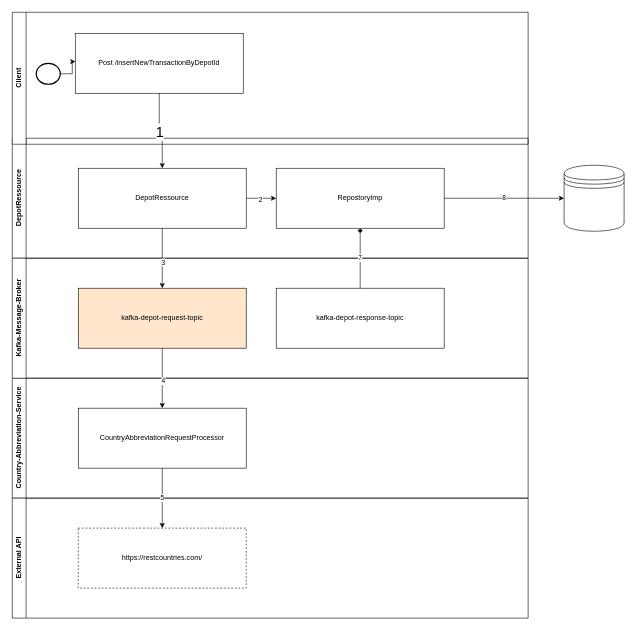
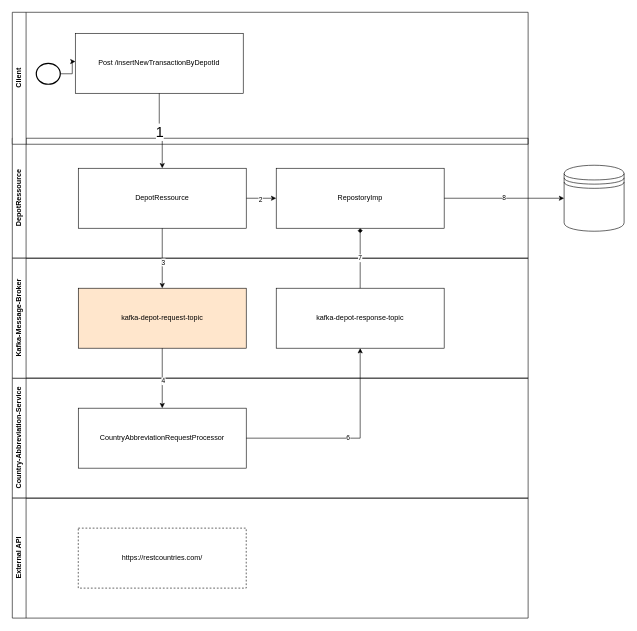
  <mxCell id="0" />
  <mxCell id="1" parent="0" />
  <mxCell id="2" value="DepotRessource" style="swimlane;horizontal=0;whiteSpace=wrap;html=1;" parent="1" vertex="1"><mxGeometry x="20" y="230" width="860" height="200" as="geometry" /></mxCell>
  <mxCell id="3" style="edgeStyle=orthogonalEdgeStyle;rounded=0;orthogonalLoop=1;jettySize=auto;html=1;entryX=0;entryY=0.5;entryDx=0;entryDy=0;" edge="1" parent="2" source="5" target="6"><mxGeometry relative="1" as="geometry" /></mxCell>
  <mxCell id="4" value="2" style="edgeLabel;html=1;align=center;verticalAlign=middle;resizable=0;points=[];" vertex="1" connectable="0" parent="3"><mxGeometry x="-0.091" y="-1" relative="1" as="geometry"><mxPoint as="offset" /></mxGeometry></mxCell>
  <mxCell id="5" value="DepotRessource" style="rounded=0;whiteSpace=wrap;html=1;" parent="2" vertex="1"><mxGeometry x="110" y="50" width="280" height="100" as="geometry" /></mxCell>
  <mxCell id="6" value="RepostoryImp" style="rounded=0;whiteSpace=wrap;html=1;" vertex="1" parent="2"><mxGeometry x="440" y="50" width="280" height="100" as="geometry" /></mxCell>
  <mxCell id="7" value="Client" style="swimlane;horizontal=0;whiteSpace=wrap;html=1;" parent="1" vertex="1"><mxGeometry x="20" y="20" width="860" height="220" as="geometry" /></mxCell>
  <mxCell id="8" value="Post /insertNewTransactionByDepotId" style="rounded=0;whiteSpace=wrap;html=1;" parent="7" vertex="1"><mxGeometry x="105" y="35" width="280" height="100" as="geometry" /></mxCell>
  <mxCell id="9" style="edgeStyle=orthogonalEdgeStyle;rounded=0;orthogonalLoop=1;jettySize=auto;html=1;entryX=0.001;entryY=0.471;entryDx=0;entryDy=0;entryPerimeter=0;" edge="1" parent="7" source="10" target="8"><mxGeometry relative="1" as="geometry" /></mxCell>
  <mxCell id="10" value="" style="strokeWidth=2;html=1;shape=mxgraph.flowchart.start_2;whiteSpace=wrap;" vertex="1" parent="7"><mxGeometry x="40" y="85" width="40" height="35" as="geometry" /></mxCell>
  <mxCell id="11" value="Country-Abbreviation-Service" style="swimlane;horizontal=0;whiteSpace=wrap;html=1;" parent="1" vertex="1"><mxGeometry x="20" y="630" width="860" height="200" as="geometry" /></mxCell>
  <mxCell id="12" value="CountryAbbreviationRequestProcessor" style="rounded=0;whiteSpace=wrap;html=1;" vertex="1" parent="11"><mxGeometry x="110" y="50" width="280" height="100" as="geometry" /></mxCell>
  <mxCell id="13" value="Kafka-Message-Broker" style="swimlane;horizontal=0;whiteSpace=wrap;html=1;" parent="1" vertex="1"><mxGeometry x="20" y="430" width="860" height="200" as="geometry" /></mxCell>
  <mxCell id="14" value="kafka-depot-request-topic" style="rounded=0;whiteSpace=wrap;html=1;fillColor=#ffe6cc;" parent="13" vertex="1"><mxGeometry x="110" y="50" width="280" height="100" as="geometry" /></mxCell>
  <mxCell id="15" value="kafka-depot-response-topic" style="rounded=0;whiteSpace=wrap;html=1;" vertex="1" parent="13"><mxGeometry x="440" y="50" width="280" height="100" as="geometry" /></mxCell>
  <mxCell id="16" value="" style="shape=datastore;whiteSpace=wrap;html=1;" parent="1" vertex="1"><mxGeometry x="940" y="275" width="100" height="110" as="geometry" /></mxCell>
  <mxCell id="17" style="edgeStyle=orthogonalEdgeStyle;rounded=0;orthogonalLoop=1;jettySize=auto;html=1;" edge="1" parent="1" source="8" target="5"><mxGeometry relative="1" as="geometry" /></mxCell>
  <mxCell id="18" value="&lt;font style=&quot;font-size: 24px;&quot;&gt;1&lt;/font&gt;" style="edgeLabel;html=1;align=center;verticalAlign=middle;resizable=0;points=[];" vertex="1" connectable="0" parent="17"><mxGeometry x="-0.305" relative="1" as="geometry"><mxPoint y="19" as="offset" /></mxGeometry></mxCell>
  <mxCell id="19" style="edgeStyle=orthogonalEdgeStyle;rounded=0;orthogonalLoop=1;jettySize=auto;html=1;" edge="1" parent="1" source="5" target="14"><mxGeometry relative="1" as="geometry" /></mxCell>
  <mxCell id="20" value="3" style="edgeLabel;html=1;align=center;verticalAlign=middle;resizable=0;points=[];" vertex="1" connectable="0" parent="19"><mxGeometry x="0.11" y="1" relative="1" as="geometry"><mxPoint as="offset" /></mxGeometry></mxCell>
  <mxCell id="21" style="edgeStyle=orthogonalEdgeStyle;rounded=0;orthogonalLoop=1;jettySize=auto;html=1;" edge="1" parent="1" source="14" target="12"><mxGeometry relative="1" as="geometry" /></mxCell>
  <mxCell id="22" value="4" style="edgeLabel;html=1;align=center;verticalAlign=middle;resizable=0;points=[];" vertex="1" connectable="0" parent="21"><mxGeometry x="0.075" y="1" relative="1" as="geometry"><mxPoint as="offset" /></mxGeometry></mxCell>
+ <mxCell id="23" value="6" style="edgeStyle=orthogonalEdgeStyle;rounded=0;orthogonalLoop=1;jettySize=auto;html=1;" edge="1" parent="1" source="12" target="15"><mxGeometry relative="1" as="geometry" /></mxCell>
  <mxCell id="24" value="External API" style="swimlane;horizontal=0;whiteSpace=wrap;html=1;" vertex="1" parent="1"><mxGeometry x="20" y="830" width="860" height="200" as="geometry" /></mxCell>
  <mxCell id="25" value="https://restcountries.com/" style="rounded=0;whiteSpace=wrap;html=1;dashed=1;" vertex="1" parent="24"><mxGeometry x="110" y="50" width="280" height="100" as="geometry" /></mxCell>
- <mxCell id="26" value="5" style="edgeStyle=orthogonalEdgeStyle;rounded=0;orthogonalLoop=1;jettySize=auto;html=1;" edge="1" parent="1" source="12" target="25"><mxGeometry relative="1" as="geometry" /></mxCell>
  <mxCell id="27" value="7" style="edgeStyle=orthogonalEdgeStyle;rounded=0;orthogonalLoop=1;jettySize=auto;html=1;entryX=0.5;entryY=1;entryDx=0;entryDy=0;endArrow=diamond;" edge="1" parent="1" source="15" target="6"><mxGeometry relative="1" as="geometry" /></mxCell>
  <mxCell id="28" value="8" style="edgeStyle=orthogonalEdgeStyle;rounded=0;orthogonalLoop=1;jettySize=auto;html=1;" edge="1" parent="1" source="6"><mxGeometry relative="1" as="geometry"><mxPoint x="940" y="330" as="targetPoint" /></mxGeometry></mxCell>
